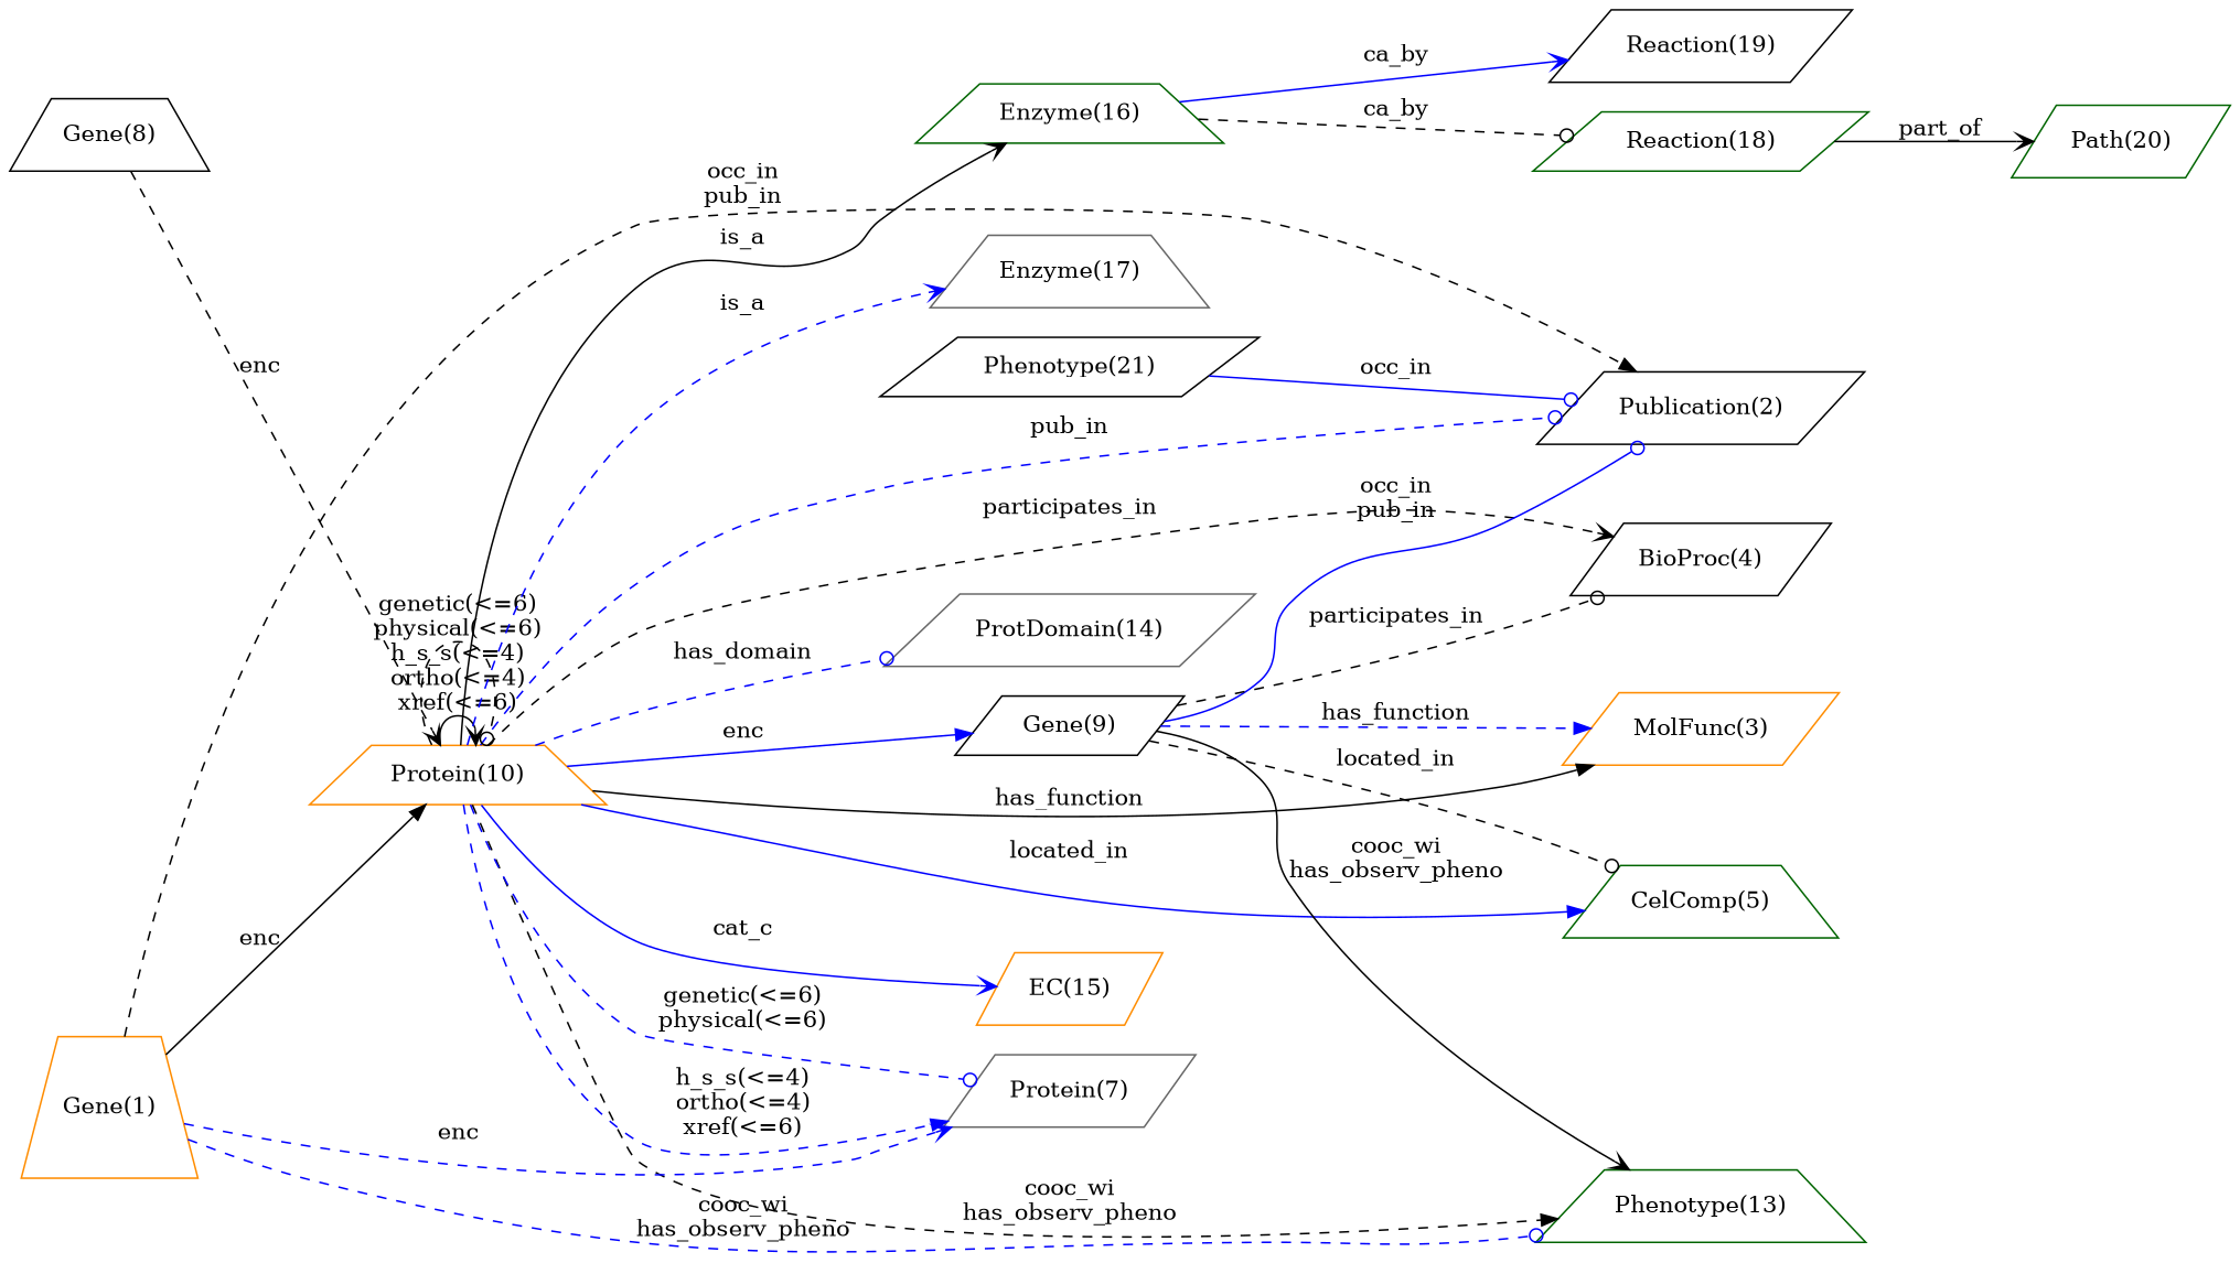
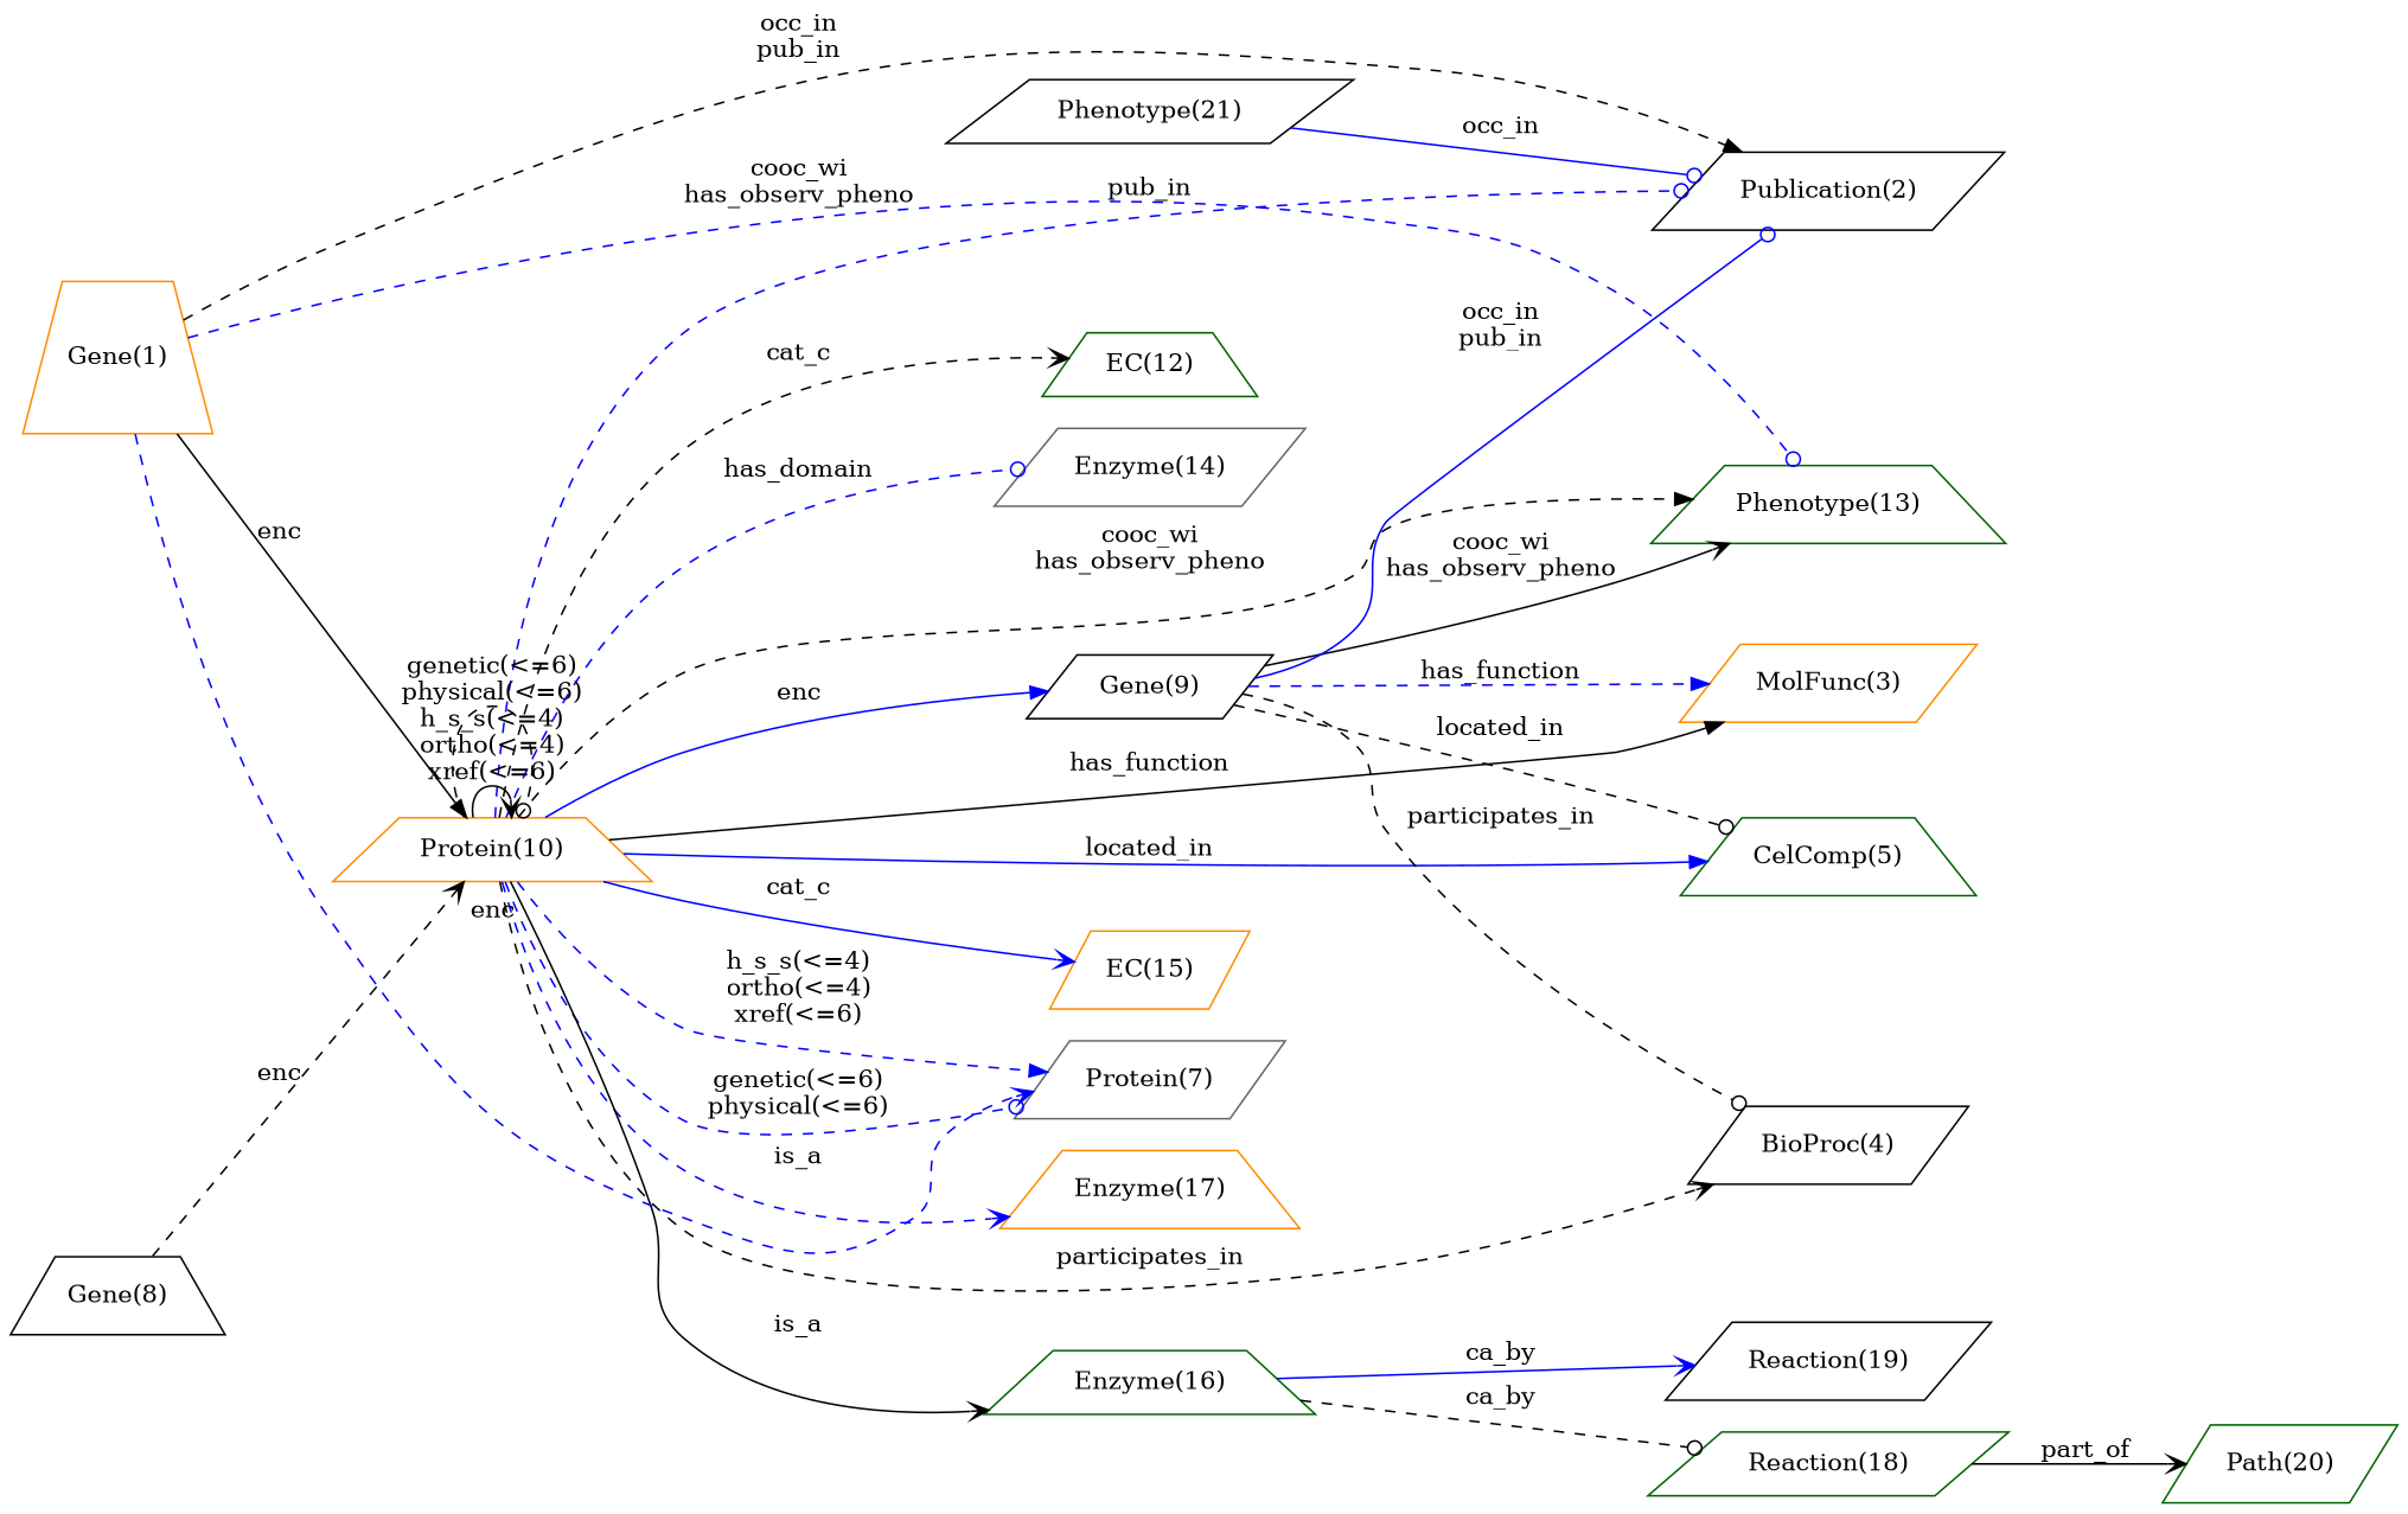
  digraph {
    rankdir=LR
    node [color=darkgreen shape=parallelogram]
    edge [arrowhead=vee color=black style=dashed]
    "Path(20)" [height=0.61111 width=1.3307]
    "Reaction(19)" [color=black height=0.61111 width=1.803]
-   "ProtDomain(14)" [color=gray40 height=0.61111 width=2.1578]
+   "ProtDomain(14)" [color=gray40 height=0.61111 width=2.1578 label="Enzyme(14)"]
    "Phenotype(13)" [height=0.61111 shape=trapezium width=1.9805]
    "MolFunc(3)" [color=darkorange height=0.61111 width=1.7]
    "CelComp(5)" [height=0.61111 shape=trapezium width=1.7443]
    "Publication(2)" [color=black height=0.61111 width=1.9362]
    "BioProc(4)" [color=black height=0.61111 width=1.5966]
    "EC(15)" [color=darkorange height=0.61111 width=1.1977]
    "Gene(8)" [color=black height=0.61111 shape=trapezium width=1.286]
    "Protein(10)" [color=darkorange height=0.5 shape=trapezium width=1.3996]
    "Protein(7)" [color=gray40 height=0.61111 width=1.4931]
-   "Enzyme(17)" [color=gray40 height=0.61111 shape=trapezium width=1.7291]
+   "Enzyme(17)" [color=darkorange height=0.61111 shape=trapezium width=1.7291]
    "Gene(1)" [color=darkorange height=1.1966 shape=trapezium width=1.1966]
    "Enzyme(16)" [height=0.5 shape=trapezium width=1.4949]
    "Gene(9)" [color=black height=0.5 width=1.0855]
+   "EC(12)" [height=0.5 shape=trapezium width=1.0039]
    "Reaction(18)" [height=0.5 width=1.5631]
    "Phenotype(21)" [color=black height=0.5 width=1.7271]
    "Gene(8)" -> "Protein(10)" [label=enc]
    "Protein(10)" -> "ProtDomain(14)" [arrowhead=odot color=blue label=has_domain]
    "Protein(10)" -> "Phenotype(13)" [arrowhead=normal label="cooc_wi\nhas_observ_pheno"]
    "Protein(10)" -> "MolFunc(3)" [arrowhead=normal label=has_function style=solid]
    "Protein(10)" -> "CelComp(5)" [arrowhead=normal color=blue label=located_in style=solid]
    "Protein(10)" -> "Publication(2)" [arrowhead=odot color=blue label=pub_in]
    "Protein(10)" -> "BioProc(4)" [label=participates_in]
    "Protein(10)" -> "EC(15)" [color=blue label=cat_c style=solid]
    "Protein(10)" -> "Protein(10)" [label="h_s_s(<=4)\northo(<=4)\nxref(<=6)" style=solid]
    "Protein(10)" -> "Protein(10)" [arrowhead=odot label="genetic(<=6)\nphysical(<=6)"]
    "Protein(10)" -> "Protein(7)" [arrowhead=normal color=blue label="h_s_s(<=4)\northo(<=4)\nxref(<=6)"]
    "Protein(10)" -> "Protein(7)" [arrowhead=odot color=blue label="genetic(<=6)\nphysical(<=6)"]
    "Protein(10)" -> "Enzyme(17)" [color=blue label=is_a]
    "Protein(10)" -> "Enzyme(16)" [label=is_a style=solid]
    "Protein(10)" -> "Gene(9)" [arrowhead=normal color=blue label=enc style=solid]
+   "Protein(10)" -> "EC(12)" [label=cat_c]
    "Gene(1)" -> "Phenotype(13)" [arrowhead=odot color=blue label="cooc_wi\nhas_observ_pheno"]
    "Gene(1)" -> "Publication(2)" [arrowhead=normal label="occ_in\npub_in"]
    "Gene(1)" -> "Protein(10)" [arrowhead=normal label=enc style=solid]
    "Gene(1)" -> "Protein(7)" [color=blue label=enc]
    "Enzyme(16)" -> "Reaction(19)" [color=blue label=ca_by style=solid]
    "Enzyme(16)" -> "Reaction(18)" [arrowhead=odot label=ca_by]
    "Gene(9)" -> "Phenotype(13)" [label="cooc_wi\nhas_observ_pheno" style=solid]
    "Gene(9)" -> "MolFunc(3)" [arrowhead=normal color=blue label=has_function]
    "Gene(9)" -> "CelComp(5)" [arrowhead=odot label=located_in]
    "Gene(9)" -> "Publication(2)" [arrowhead=odot color=blue label="occ_in\npub_in" style=solid]
    "Gene(9)" -> "BioProc(4)" [arrowhead=odot label=participates_in]
    "Reaction(18)" -> "Path(20)" [label=part_of style=solid]
    "Phenotype(21)" -> "Publication(2)" [arrowhead=odot color=blue label=occ_in style=solid]
  }
